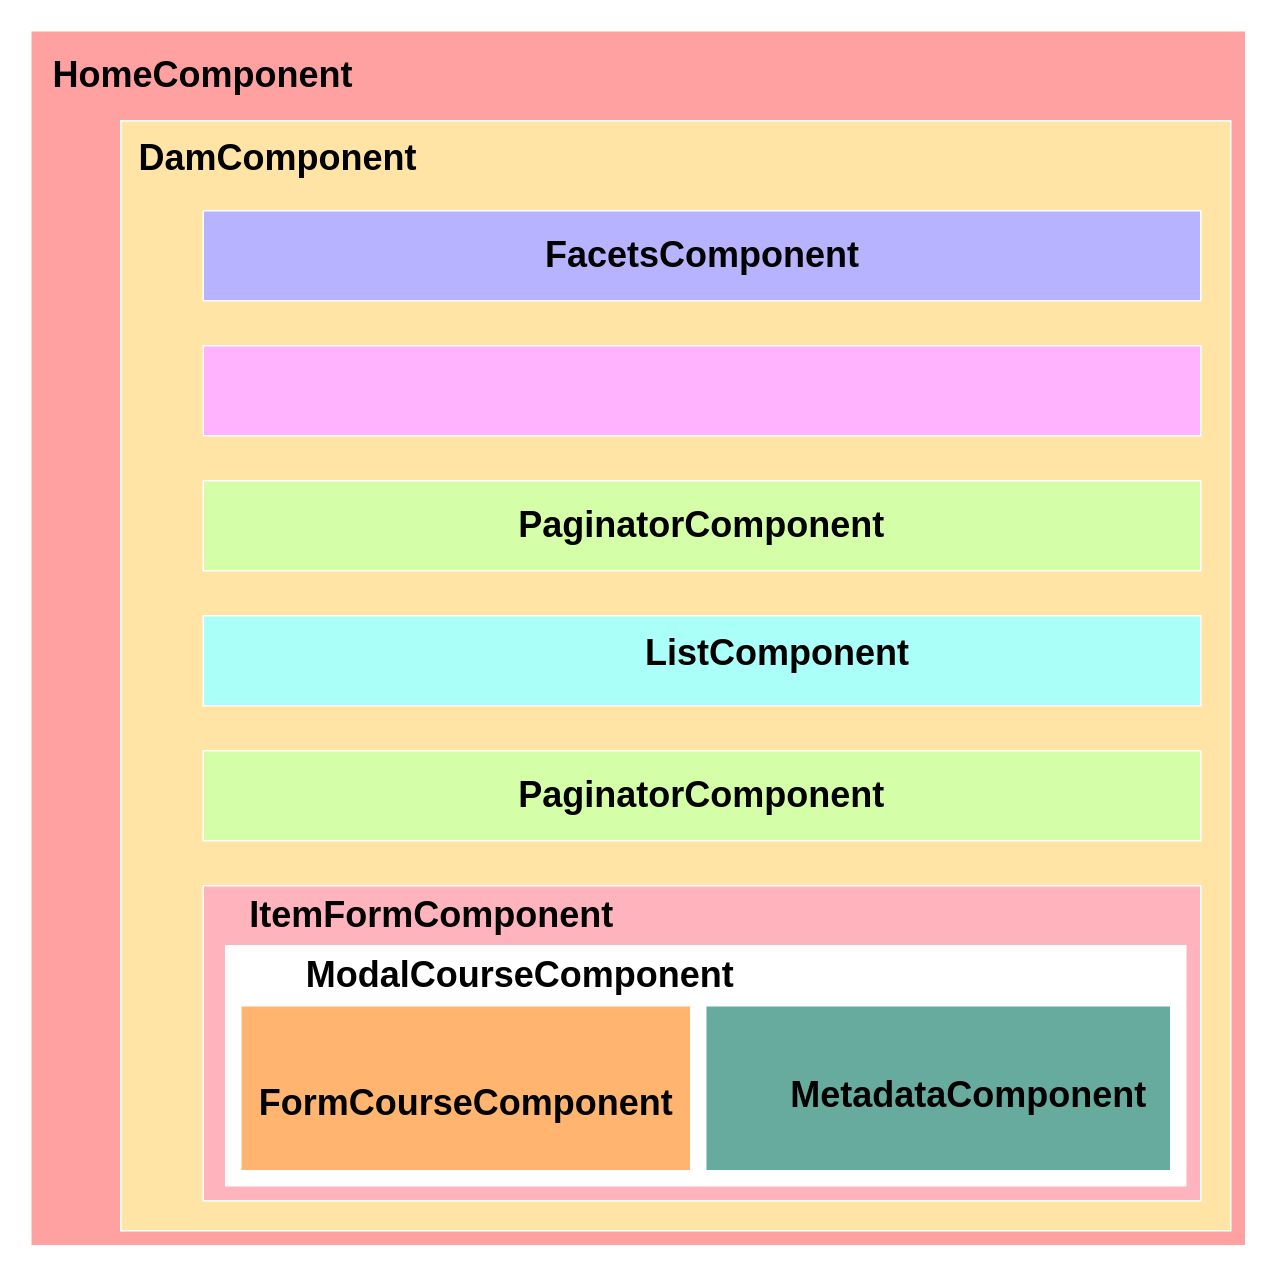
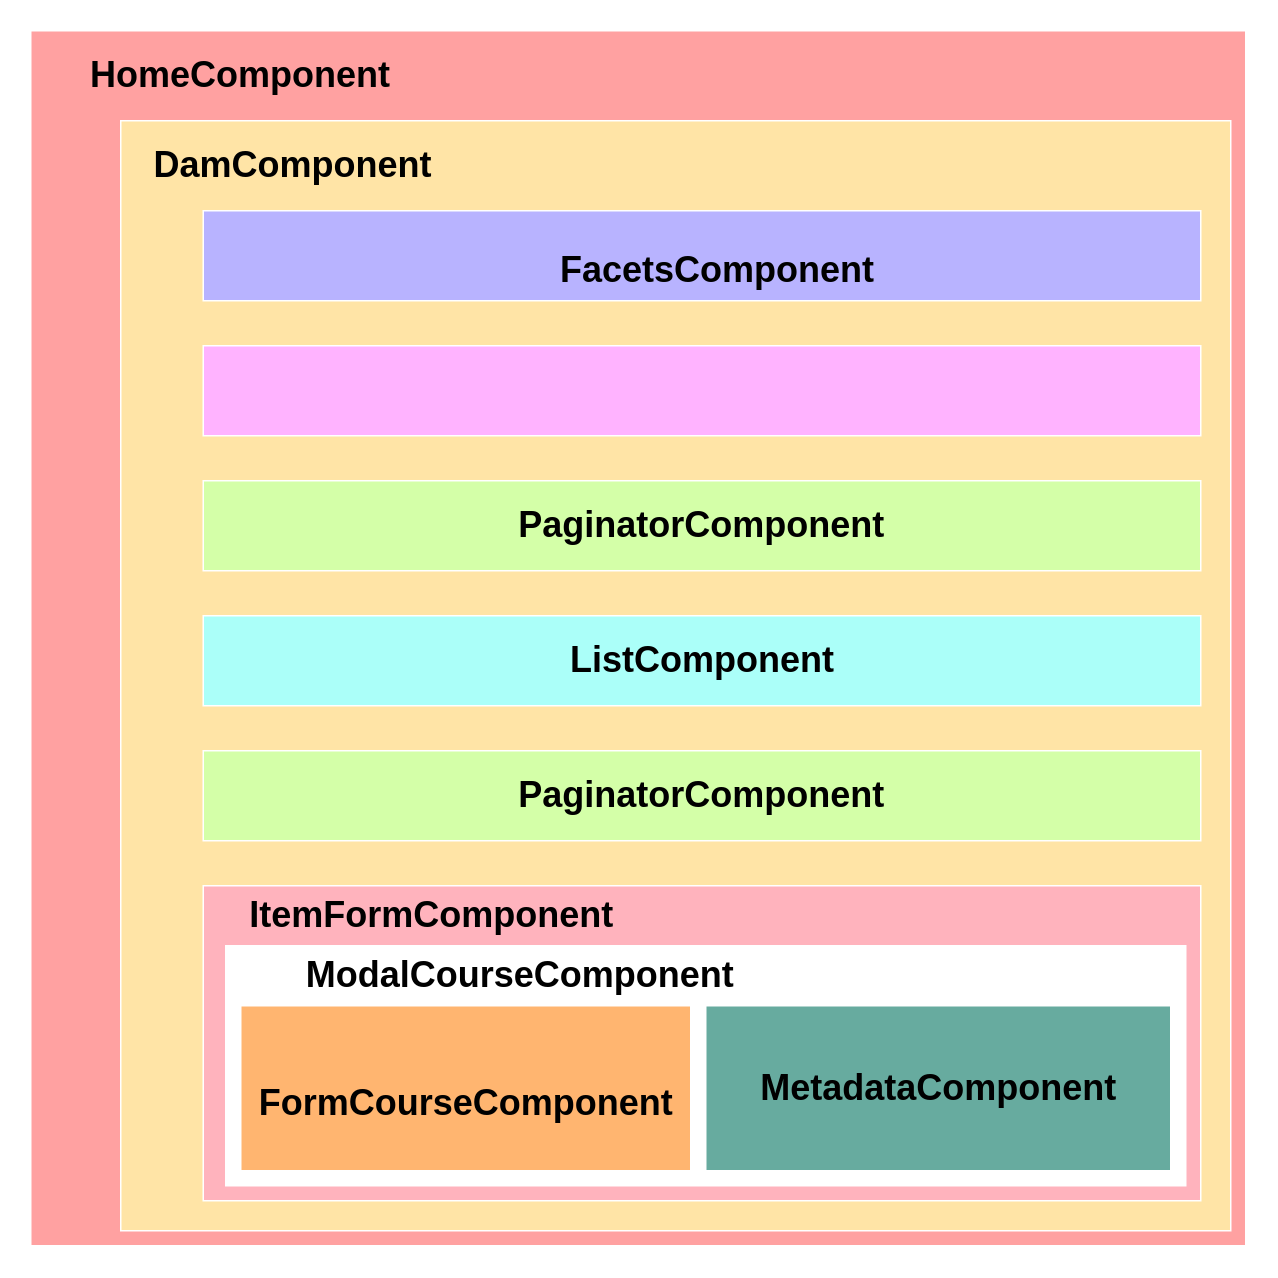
  <mxCell id="0" />
  <mxCell id="1" parent="0" />
  <mxCell id="2" value="" style="whiteSpace=wrap;html=1;aspect=fixed;strokeColor=#FFFFFF;fillColor=#FFA1A1;" vertex="1" parent="1"><mxGeometry x="20" y="20" width="810" height="810" as="geometry" /></mxCell>
  <mxCell id="3" value="" style="whiteSpace=wrap;html=1;aspect=fixed;strokeColor=#FFFFFF;fillColor=#FFE4A6;" vertex="1" parent="1"><mxGeometry x="80" y="80" width="740" height="740" as="geometry" /></mxCell>
- <mxCell id="4" value="&lt;font style=&quot;font-size: 24px&quot;&gt;&lt;b&gt;HomeComponent&lt;/b&gt;&lt;/font&gt;" style="text;html=1;strokeColor=none;fillColor=none;align=center;verticalAlign=middle;whiteSpace=wrap;rounded=0;" vertex="1" parent="1"><mxGeometry x="40" y="40" width="190" height="20" as="geometry" /></mxCell>
- <mxCell id="5" value="&lt;font style=&quot;font-size: 24px&quot;&gt;&lt;b&gt;DamComponent&lt;/b&gt;&lt;/font&gt;" style="text;html=1;strokeColor=none;fillColor=none;align=center;verticalAlign=middle;whiteSpace=wrap;rounded=0;" vertex="1" parent="1"><mxGeometry x="90" y="95" width="190" height="20" as="geometry" /></mxCell>
+ <mxCell id="4" value="&lt;font style=&quot;font-size: 24px&quot;&gt;&lt;b&gt;HomeComponent&lt;/b&gt;&lt;/font&gt;" style="text;html=1;strokeColor=none;fillColor=none;align=center;verticalAlign=middle;whiteSpace=wrap;rounded=0;" vertex="1" parent="1"><mxGeometry x="65" y="40" width="190" height="20" as="geometry" /></mxCell>
+ <mxCell id="5" value="&lt;font style=&quot;font-size: 24px&quot;&gt;&lt;b&gt;DamComponent&lt;/b&gt;&lt;/font&gt;" style="text;html=1;strokeColor=none;fillColor=none;align=center;verticalAlign=middle;whiteSpace=wrap;rounded=0;" vertex="1" parent="1"><mxGeometry x="100" y="100" width="190" height="20" as="geometry" /></mxCell>
  <mxCell id="6" value="" style="rounded=0;whiteSpace=wrap;html=1;strokeColor=#FFFFFF;fillColor=#B8B3FF;" vertex="1" parent="1"><mxGeometry x="135" y="140" width="665" height="60" as="geometry" /></mxCell>
- <mxCell id="7" value="&lt;font style=&quot;font-size: 24px&quot;&gt;&lt;b&gt;FacetsComponent&lt;/b&gt;&lt;/font&gt;" style="text;html=1;strokeColor=none;fillColor=none;align=center;verticalAlign=middle;whiteSpace=wrap;rounded=0;" vertex="1" parent="1"><mxGeometry x="372.5" y="160" width="190" height="20" as="geometry" /></mxCell>
+ <mxCell id="7" value="&lt;font style=&quot;font-size: 24px&quot;&gt;&lt;b&gt;FacetsComponent&lt;/b&gt;&lt;/font&gt;" style="text;html=1;strokeColor=none;fillColor=none;align=center;verticalAlign=middle;whiteSpace=wrap;rounded=0;" vertex="1" parent="1"><mxGeometry x="382.5" y="170" width="190" height="20" as="geometry" /></mxCell>
  <mxCell id="8" value="" style="rounded=0;whiteSpace=wrap;html=1;strokeColor=#FFFFFF;fillColor=#FFB3FF;" vertex="1" parent="1"><mxGeometry x="135" y="230" width="665" height="60" as="geometry" /></mxCell>
  <mxCell id="9" value="" style="rounded=0;whiteSpace=wrap;html=1;strokeColor=#FFFFFF;fillColor=#D4FFA8;" vertex="1" parent="1"><mxGeometry x="135" y="320" width="665" height="60" as="geometry" /></mxCell>
  <mxCell id="10" value="&lt;font style=&quot;font-size: 24px&quot;&gt;&lt;b&gt;PaginatorComponent&lt;/b&gt;&lt;/font&gt;" style="text;html=1;strokeColor=none;fillColor=none;align=center;verticalAlign=middle;whiteSpace=wrap;rounded=0;" vertex="1" parent="1"><mxGeometry x="345" y="340" width="245" height="20" as="geometry" /></mxCell>
  <mxCell id="11" value="" style="rounded=0;whiteSpace=wrap;html=1;strokeColor=#FFFFFF;fillColor=#ABFFF9;" vertex="1" parent="1"><mxGeometry x="135" y="410" width="665" height="60" as="geometry" /></mxCell>
- <mxCell id="12" value="&lt;font style=&quot;font-size: 24px&quot;&gt;&lt;b&gt;ListComponent&lt;/b&gt;&lt;/font&gt;" style="text;html=1;strokeColor=none;fillColor=none;align=center;verticalAlign=middle;whiteSpace=wrap;rounded=0;" vertex="1" parent="1"><mxGeometry x="422.5" y="425" width="190" height="20" as="geometry" /></mxCell>
+ <mxCell id="12" value="&lt;font style=&quot;font-size: 24px&quot;&gt;&lt;b&gt;ListComponent&lt;/b&gt;&lt;/font&gt;" style="text;html=1;strokeColor=none;fillColor=none;align=center;verticalAlign=middle;whiteSpace=wrap;rounded=0;" vertex="1" parent="1"><mxGeometry x="372.5" y="430" width="190" height="20" as="geometry" /></mxCell>
  <mxCell id="13" style="edgeStyle=orthogonalEdgeStyle;rounded=0;orthogonalLoop=1;jettySize=auto;html=1;exitX=0.5;exitY=1;exitDx=0;exitDy=0;" edge="1" parent="1" source="10" target="10"><mxGeometry relative="1" as="geometry" /></mxCell>
  <mxCell id="14" value="" style="rounded=0;whiteSpace=wrap;html=1;strokeColor=#FFFFFF;fillColor=#D4FFA8;" vertex="1" parent="1"><mxGeometry x="135" y="500" width="665" height="60" as="geometry" /></mxCell>
  <mxCell id="15" value="&lt;font style=&quot;font-size: 24px&quot;&gt;&lt;b&gt;PaginatorComponent&lt;/b&gt;&lt;/font&gt;" style="text;html=1;strokeColor=none;fillColor=none;align=center;verticalAlign=middle;whiteSpace=wrap;rounded=0;" vertex="1" parent="1"><mxGeometry x="345" y="520" width="245" height="20" as="geometry" /></mxCell>
  <mxCell id="16" value="" style="rounded=0;whiteSpace=wrap;html=1;strokeColor=#FFFFFF;fillColor=#FFB3BD;" vertex="1" parent="1"><mxGeometry x="135" y="590" width="665" height="210" as="geometry" /></mxCell>
  <mxCell id="17" value="&lt;font style=&quot;font-size: 24px&quot;&gt;&lt;b&gt;ItemFormComponent&lt;/b&gt;&lt;/font&gt;" style="text;html=1;strokeColor=none;fillColor=none;align=center;verticalAlign=middle;whiteSpace=wrap;rounded=0;" vertex="1" parent="1"><mxGeometry x="165" y="600" width="245" height="20" as="geometry" /></mxCell>
  <mxCell id="18" value="" style="rounded=0;whiteSpace=wrap;html=1;strokeColor=#FFFFFF;fillColor=#FFFFFF;" vertex="1" parent="1"><mxGeometry x="150" y="630" width="640" height="160" as="geometry" /></mxCell>
  <mxCell id="19" value="&lt;font style=&quot;font-size: 24px&quot;&gt;&lt;b&gt;ModalCourseComponent&lt;/b&gt;&lt;/font&gt;" style="text;html=1;strokeColor=none;fillColor=none;align=center;verticalAlign=middle;whiteSpace=wrap;rounded=0;" vertex="1" parent="1"><mxGeometry x="224" y="640" width="245" height="20" as="geometry" /></mxCell>
  <mxCell id="20" value="" style="rounded=0;whiteSpace=wrap;html=1;strokeColor=#FFFFFF;fillColor=#FFB570;" vertex="1" parent="1"><mxGeometry x="160" y="670" width="300" height="110" as="geometry" /></mxCell>
  <mxCell id="21" value="" style="rounded=0;whiteSpace=wrap;html=1;strokeColor=#FFFFFF;fillColor=#67AB9F;" vertex="1" parent="1"><mxGeometry x="470" y="670" width="310" height="110" as="geometry" /></mxCell>
  <mxCell id="22" value="&lt;font style=&quot;font-size: 24px&quot;&gt;&lt;b&gt;FormCourseComponent&lt;/b&gt;&lt;/font&gt;" style="text;html=1;strokeColor=none;fillColor=none;align=center;verticalAlign=middle;whiteSpace=wrap;rounded=0;" vertex="1" parent="1"><mxGeometry x="187.5" y="725" width="245" height="20" as="geometry" /></mxCell>
- <mxCell id="23" value="&lt;font style=&quot;font-size: 24px&quot;&gt;&lt;b&gt;MetadataComponent&lt;/b&gt;&lt;/font&gt;" style="text;html=1;strokeColor=none;fillColor=none;align=center;verticalAlign=middle;whiteSpace=wrap;rounded=0;" vertex="1" parent="1"><mxGeometry x="522.5" y="720" width="245" height="20" as="geometry" /></mxCell>
+ <mxCell id="23" value="&lt;font style=&quot;font-size: 24px&quot;&gt;&lt;b&gt;MetadataComponent&lt;/b&gt;&lt;/font&gt;" style="text;html=1;strokeColor=none;fillColor=none;align=center;verticalAlign=middle;whiteSpace=wrap;rounded=0;" vertex="1" parent="1"><mxGeometry x="502.5" y="715" width="245" height="20" as="geometry" /></mxCell>
